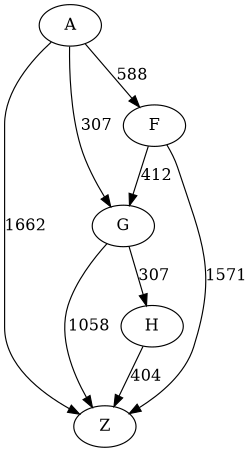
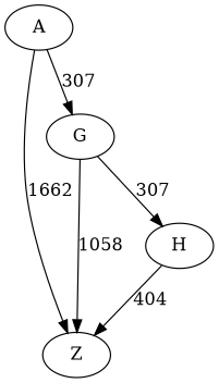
  digraph {
    rankdir=TB
    A
    Z
    G
-   F
    H
    A -> Z [label=1662]
    A -> G [label=307]
-   A -> F [label=588]
    G -> Z [label=1058]
    G -> H [label=307]
-   F -> Z [label=1571]
-   F -> G [label=412]
    H -> Z [label=404]
  }
